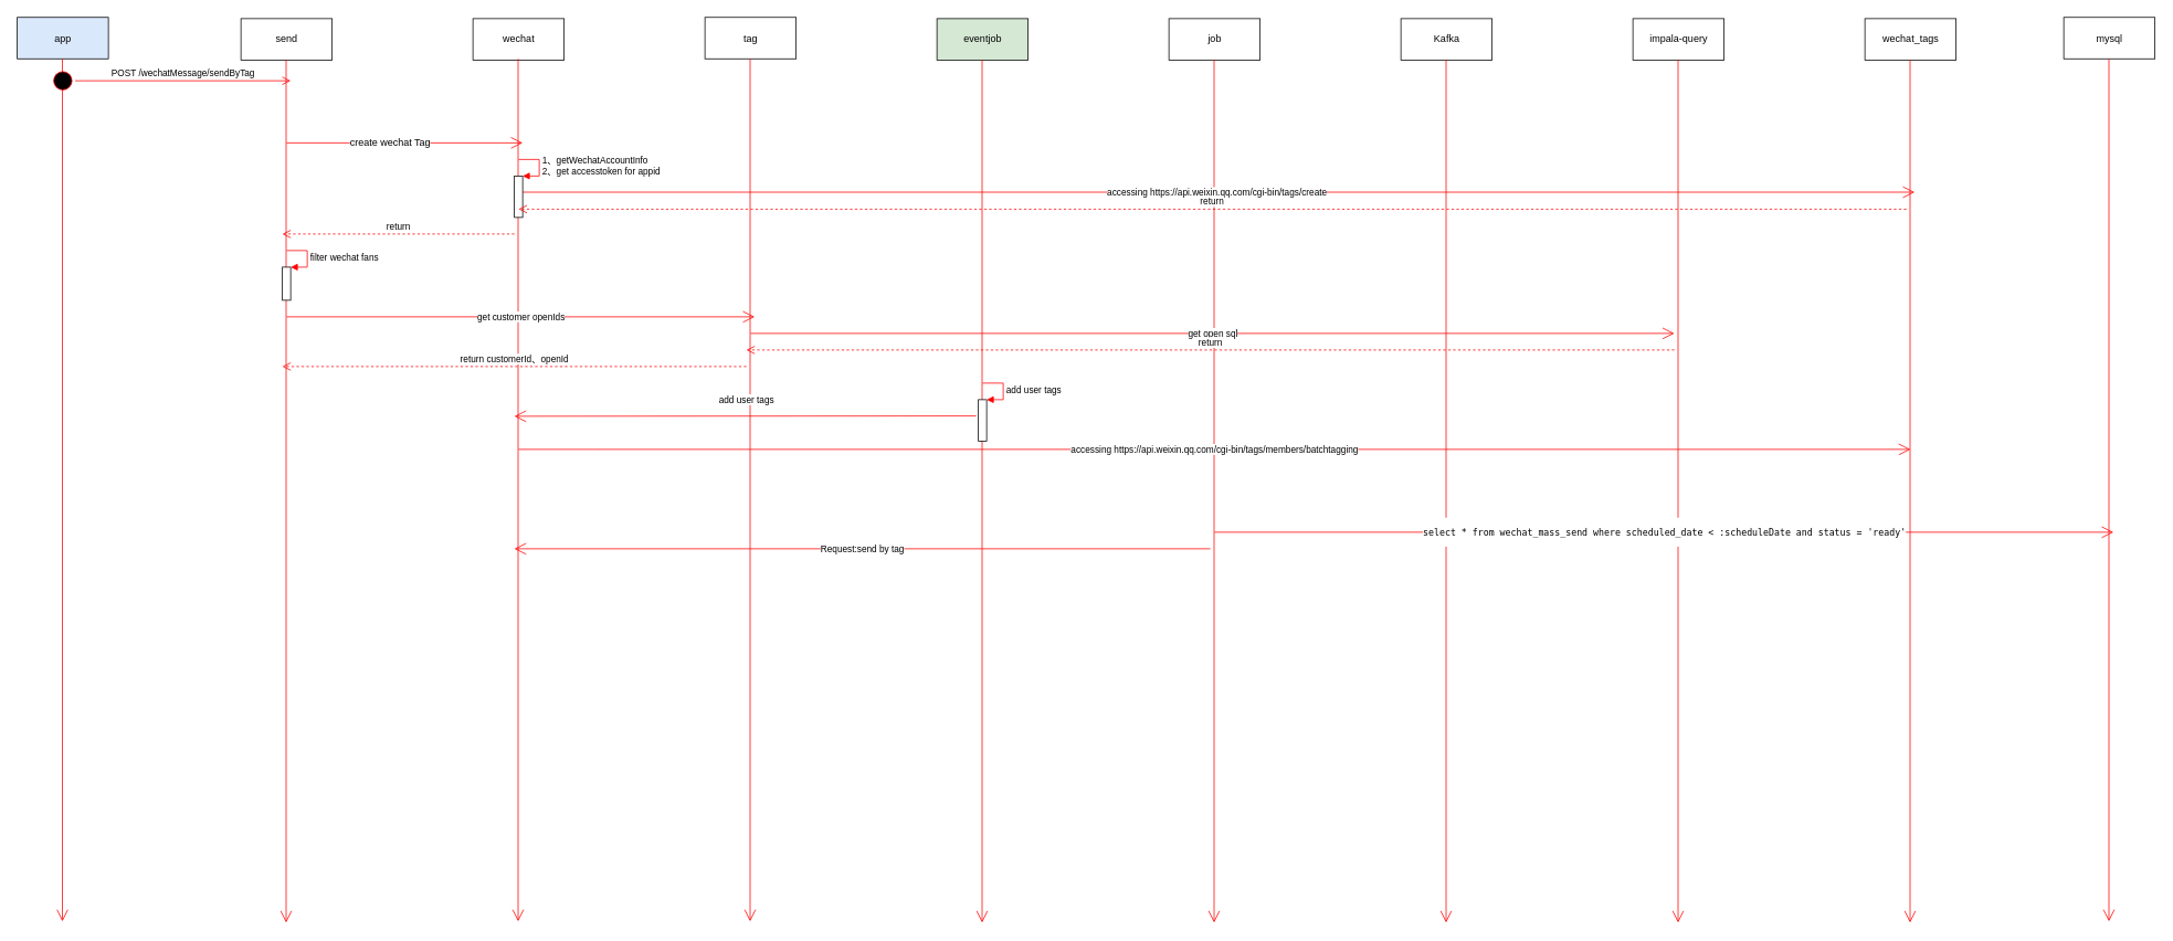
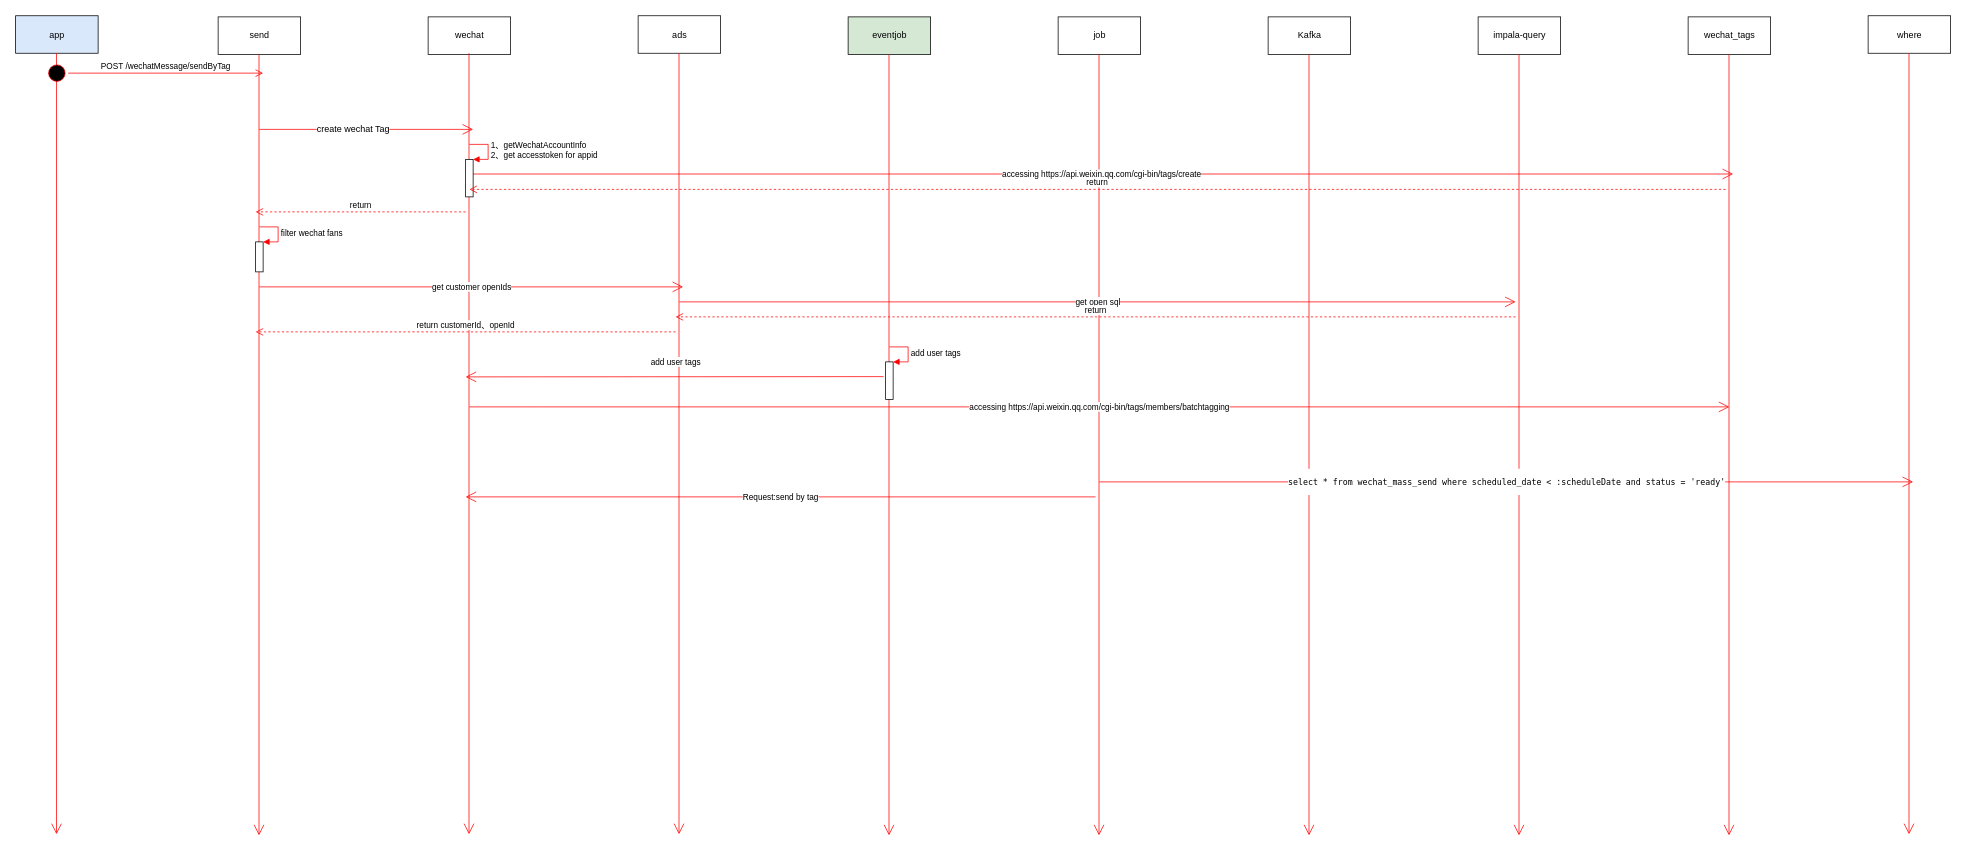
  <mxCell id="0" />
  <mxCell id="1" parent="0" />
  <mxCell id="2" value="send" style="html=1;" parent="1" vertex="1"><mxGeometry x="290" y="22" width="110" height="50" as="geometry" /></mxCell>
  <mxCell id="3" value="" style="endArrow=open;endFill=1;endSize=12;html=1;strokeColor=#FF0000;" parent="1" edge="1"><mxGeometry width="160" relative="1" as="geometry"><mxPoint x="344.5" y="72" as="sourcePoint" /><mxPoint x="344.5" y="1113.333" as="targetPoint" /></mxGeometry></mxCell>
  <mxCell id="4" value="wechat" style="html=1;" parent="1" vertex="1"><mxGeometry x="570" y="22" width="110" height="50" as="geometry" /></mxCell>
  <mxCell id="5" value="" style="endArrow=open;endFill=1;endSize=12;html=1;strokeColor=#FF0000;" parent="1" edge="1"><mxGeometry width="160" relative="1" as="geometry"><mxPoint x="624.5" y="70.5" as="sourcePoint" /><mxPoint x="624.5" y="1111.833" as="targetPoint" /></mxGeometry></mxCell>
- <mxCell id="6" value="tag" style="html=1;" parent="1" vertex="1"><mxGeometry x="850" y="20.5" width="110" height="50" as="geometry" /></mxCell>
+ <mxCell id="6" value="ads" style="html=1;" parent="1" vertex="1"><mxGeometry x="850" y="20.5" width="110" height="50" as="geometry" /></mxCell>
  <mxCell id="7" value="" style="endArrow=open;endFill=1;endSize=12;html=1;strokeColor=#FF0000;" parent="1" edge="1"><mxGeometry width="160" relative="1" as="geometry"><mxPoint x="904.5" y="70.5" as="sourcePoint" /><mxPoint x="904.5" y="1111.833" as="targetPoint" /></mxGeometry></mxCell>
  <mxCell id="8" value="eventjob" style="html=1;fillColor=#d5e8d4;" parent="1" vertex="1"><mxGeometry x="1130" y="22" width="110" height="50" as="geometry" /></mxCell>
  <mxCell id="9" value="" style="endArrow=open;endFill=1;endSize=12;html=1;strokeColor=#FF0000;" parent="1" edge="1"><mxGeometry width="160" relative="1" as="geometry"><mxPoint x="1184.5" y="72" as="sourcePoint" /><mxPoint x="1184.5" y="1113.333" as="targetPoint" /></mxGeometry></mxCell>
  <mxCell id="10" value="job" style="html=1;" parent="1" vertex="1"><mxGeometry x="1410" y="22" width="110" height="50" as="geometry" /></mxCell>
  <mxCell id="11" value="" style="endArrow=open;endFill=1;endSize=12;html=1;strokeColor=#FF0000;" parent="1" edge="1"><mxGeometry width="160" relative="1" as="geometry"><mxPoint x="1464.5" y="72" as="sourcePoint" /><mxPoint x="1464.5" y="1113.333" as="targetPoint" /></mxGeometry></mxCell>
  <mxCell id="12" value="Kafka" style="html=1;" parent="1" vertex="1"><mxGeometry x="1690" y="22" width="110" height="50" as="geometry" /></mxCell>
  <mxCell id="13" value="" style="endArrow=open;endFill=1;endSize=12;html=1;strokeColor=#FF0000;" parent="1" edge="1"><mxGeometry width="160" relative="1" as="geometry"><mxPoint x="1744.5" y="72" as="sourcePoint" /><mxPoint x="1744.5" y="1113.333" as="targetPoint" /></mxGeometry></mxCell>
  <mxCell id="14" value="impala-query" style="html=1;" vertex="1" parent="1"><mxGeometry x="1970" y="22" width="110" height="50" as="geometry" /></mxCell>
  <mxCell id="15" value="" style="endArrow=open;endFill=1;endSize=12;html=1;strokeColor=#FF0000;" edge="1" parent="1"><mxGeometry width="160" relative="1" as="geometry"><mxPoint x="2024.5" y="72" as="sourcePoint" /><mxPoint x="2024.5" y="1113.333" as="targetPoint" /></mxGeometry></mxCell>
  <mxCell id="16" value="" style="endArrow=open;endFill=1;endSize=12;html=1;strokeColor=#FF0000;" edge="1" parent="1"><mxGeometry width="160" relative="1" as="geometry"><mxPoint x="345" y="172" as="sourcePoint" /><mxPoint x="630" y="172" as="targetPoint" /></mxGeometry></mxCell>
  <mxCell id="17" value="&lt;span&gt;create wechat Tag&lt;/span&gt;" style="text;html=1;resizable=0;points=[];align=center;verticalAlign=middle;labelBackgroundColor=#ffffff;" vertex="1" connectable="0" parent="16"><mxGeometry x="-0.13" y="1" relative="1" as="geometry"><mxPoint as="offset" /></mxGeometry></mxCell>
  <mxCell id="18" value="wechat_tags" style="html=1;" vertex="1" parent="1"><mxGeometry x="2250" y="22" width="110" height="50" as="geometry" /></mxCell>
  <mxCell id="19" value="" style="endArrow=open;endFill=1;endSize=12;html=1;strokeColor=#FF0000;" edge="1" parent="1"><mxGeometry width="160" relative="1" as="geometry"><mxPoint x="2304.5" y="72" as="sourcePoint" /><mxPoint x="2304.5" y="1113.333" as="targetPoint" /></mxGeometry></mxCell>
  <mxCell id="20" value="&lt;span&gt;accessing https://api.weixin.qq.com/cgi-bin/tags/create&lt;/span&gt;" style="endArrow=open;endFill=1;endSize=12;html=1;strokeColor=#FF0000;" edge="1" parent="1"><mxGeometry width="160" relative="1" as="geometry"><mxPoint x="625" y="231.5" as="sourcePoint" /><mxPoint x="2310" y="231.5" as="targetPoint" /></mxGeometry></mxCell>
  <mxCell id="21" value="" style="html=1;points=[];perimeter=orthogonalPerimeter;" vertex="1" parent="1"><mxGeometry x="620" y="212" width="10" height="50" as="geometry" /></mxCell>
  <mxCell id="22" value="1、&lt;span&gt;getWechatAccountInfo&lt;/span&gt;&lt;br&gt;2、get accesstoken for appid" style="edgeStyle=orthogonalEdgeStyle;html=1;align=left;spacingLeft=2;endArrow=block;rounded=0;entryX=1;entryY=0;strokeColor=#FF0000;" edge="1" target="21" parent="1"><mxGeometry relative="1" as="geometry"><mxPoint x="625" y="192" as="sourcePoint" /><Array as="points"><mxPoint x="650" y="192" /></Array></mxGeometry></mxCell>
  <mxCell id="23" value="return" style="html=1;verticalAlign=bottom;endArrow=open;dashed=1;endSize=8;strokeColor=#FF0000;" edge="1" parent="1"><mxGeometry relative="1" as="geometry"><mxPoint x="2300" y="252" as="sourcePoint" /><mxPoint x="625" y="252" as="targetPoint" /><Array as="points"><mxPoint x="680" y="252" /></Array></mxGeometry></mxCell>
  <mxCell id="24" value="return" style="html=1;verticalAlign=bottom;endArrow=open;dashed=1;endSize=8;strokeColor=#FF0000;" edge="1" parent="1"><mxGeometry relative="1" as="geometry"><mxPoint x="620" y="282" as="sourcePoint" /><mxPoint x="340" y="282" as="targetPoint" /></mxGeometry></mxCell>
  <mxCell id="25" value="app" style="html=1;fillColor=#dae8fc;" vertex="1" parent="1"><mxGeometry x="20" y="20.5" width="110" height="50" as="geometry" /></mxCell>
  <mxCell id="26" value="" style="endArrow=open;endFill=1;endSize=12;html=1;strokeColor=#FF0000;" edge="1" parent="1"><mxGeometry width="160" relative="1" as="geometry"><mxPoint x="74.5" y="70.5" as="sourcePoint" /><mxPoint x="74.5" y="1111.833" as="targetPoint" /></mxGeometry></mxCell>
  <mxCell id="27" value="" style="ellipse;html=1;shape=startState;fillColor=#000000;strokeColor=#ff0000;" vertex="1" parent="1"><mxGeometry x="60" y="82" width="30" height="30" as="geometry" /></mxCell>
  <mxCell id="28" value="&lt;span&gt;POST /wechatMessage/sendByTag&lt;/span&gt;" style="edgeStyle=orthogonalEdgeStyle;html=1;verticalAlign=bottom;endArrow=open;endSize=8;strokeColor=#ff0000;" edge="1" source="27" parent="1"><mxGeometry relative="1" as="geometry"><mxPoint x="350" y="97" as="targetPoint" /><Array as="points"><mxPoint x="100" y="97" /><mxPoint x="100" y="97" /></Array></mxGeometry></mxCell>
  <mxCell id="29" value="" style="html=1;points=[];perimeter=orthogonalPerimeter;" vertex="1" parent="1"><mxGeometry x="340" y="322" width="10" height="40" as="geometry" /></mxCell>
  <mxCell id="30" value="filter wechat fans" style="edgeStyle=orthogonalEdgeStyle;html=1;align=left;spacingLeft=2;endArrow=block;rounded=0;entryX=1;entryY=0;strokeColor=#FF0000;" edge="1" target="29" parent="1"><mxGeometry relative="1" as="geometry"><mxPoint x="345" y="302" as="sourcePoint" /><Array as="points"><mxPoint x="370" y="302" /></Array></mxGeometry></mxCell>
  <mxCell id="31" value="get customer openIds" style="endArrow=open;endFill=1;endSize=12;html=1;strokeColor=#FF0000;" edge="1" parent="1"><mxGeometry width="160" relative="1" as="geometry"><mxPoint x="345" y="382" as="sourcePoint" /><mxPoint x="910" y="382" as="targetPoint" /></mxGeometry></mxCell>
- <mxCell id="32" value="mysql" style="html=1;" vertex="1" parent="1"><mxGeometry x="2490" y="20.5" width="110" height="50" as="geometry" /></mxCell>
+ <mxCell id="32" value="where" style="html=1;" vertex="1" parent="1"><mxGeometry x="2490" y="20.5" width="110" height="50" as="geometry" /></mxCell>
  <mxCell id="33" value="" style="endArrow=open;endFill=1;endSize=12;html=1;strokeColor=#FF0000;" edge="1" parent="1"><mxGeometry width="160" relative="1" as="geometry"><mxPoint x="2544.5" y="70.5" as="sourcePoint" /><mxPoint x="2544.5" y="1111.833" as="targetPoint" /></mxGeometry></mxCell>
  <mxCell id="34" value="get open sql" style="endArrow=open;endFill=1;endSize=12;html=1;strokeColor=#FF0000;" edge="1" parent="1"><mxGeometry width="160" relative="1" as="geometry"><mxPoint x="905" y="402" as="sourcePoint" /><mxPoint x="2020" y="402" as="targetPoint" /></mxGeometry></mxCell>
  <mxCell id="35" value="return" style="html=1;verticalAlign=bottom;endArrow=open;dashed=1;endSize=8;strokeColor=#FF0000;" edge="1" parent="1"><mxGeometry relative="1" as="geometry"><mxPoint x="2020" y="422" as="sourcePoint" /><mxPoint x="900" y="422" as="targetPoint" /></mxGeometry></mxCell>
  <mxCell id="36" value="return customerId、openId" style="html=1;verticalAlign=bottom;endArrow=open;dashed=1;endSize=8;strokeColor=#FF0000;" edge="1" parent="1"><mxGeometry relative="1" as="geometry"><mxPoint x="900" y="442" as="sourcePoint" /><mxPoint x="340" y="442" as="targetPoint" /></mxGeometry></mxCell>
  <mxCell id="37" value="" style="html=1;points=[];perimeter=orthogonalPerimeter;" vertex="1" parent="1"><mxGeometry x="1180" y="482" width="10" height="50" as="geometry" /></mxCell>
  <mxCell id="38" value="add user tags" style="edgeStyle=orthogonalEdgeStyle;html=1;align=left;spacingLeft=2;endArrow=block;rounded=0;entryX=1;entryY=0;strokeColor=#FF0000;" edge="1" target="37" parent="1"><mxGeometry relative="1" as="geometry"><mxPoint x="1185" y="462" as="sourcePoint" /><Array as="points"><mxPoint x="1210" y="462" /></Array></mxGeometry></mxCell>
  <mxCell id="39" value="add user tags" style="endArrow=open;endFill=1;endSize=12;html=1;strokeColor=#FF0000;exitX=-0.267;exitY=0.393;exitDx=0;exitDy=0;exitPerimeter=0;" edge="1" parent="1" source="37"><mxGeometry x="-0.005" y="-20" width="160" relative="1" as="geometry"><mxPoint x="1010" y="502" as="sourcePoint" /><mxPoint x="620" y="502" as="targetPoint" /><mxPoint as="offset" /></mxGeometry></mxCell>
  <mxCell id="40" value="accessing&amp;nbsp;&lt;span&gt;https://api.weixin.qq.com/cgi-bin/tags/members/batchtagging&lt;/span&gt;" style="endArrow=open;endFill=1;endSize=12;html=1;strokeColor=#FF0000;" edge="1" parent="1"><mxGeometry width="160" relative="1" as="geometry"><mxPoint x="625" y="542" as="sourcePoint" /><mxPoint x="2305" y="542" as="targetPoint" /><Array as="points"><mxPoint x="705" y="542" /></Array></mxGeometry></mxCell>
  <mxCell id="41" value="Request:send by tag" style="endArrow=open;endFill=1;endSize=12;html=1;strokeColor=#FF0000;" edge="1" parent="1"><mxGeometry width="160" relative="1" as="geometry"><mxPoint x="1460" y="662" as="sourcePoint" /><mxPoint x="620" y="662" as="targetPoint" /></mxGeometry></mxCell>
  <mxCell id="42" value="&lt;pre&gt;&lt;span&gt;select * from wechat_mass_send where scheduled_date &amp;lt; :scheduleDate and status = 'ready'&lt;/span&gt;&lt;/pre&gt;" style="endArrow=open;endFill=1;endSize=12;html=1;strokeColor=#FF0000;" edge="1" parent="1"><mxGeometry width="160" relative="1" as="geometry"><mxPoint x="1465" y="642" as="sourcePoint" /><mxPoint x="2550" y="642" as="targetPoint" /></mxGeometry></mxCell>
